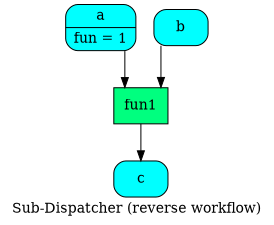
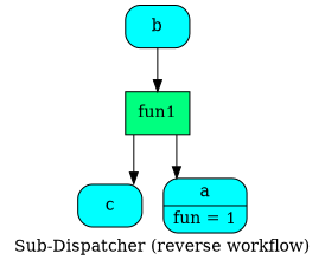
  digraph {
    label="Sub-Dispatcher (reverse workflow)"
    splines=ortho
    node [fillcolor=cyan shape=Mrecord style=filled]
    n1 [label="{ c  }"]
    n2 [label="{ a | fun = 1 }"]
    n3 [fillcolor=springgreen label="{ fun1  }" shape=record]
    n4 [label="{ b  }"]
-   n2 -> n3
+   n3 -> n2
    n3 -> n1
    n4 -> n3
  }
